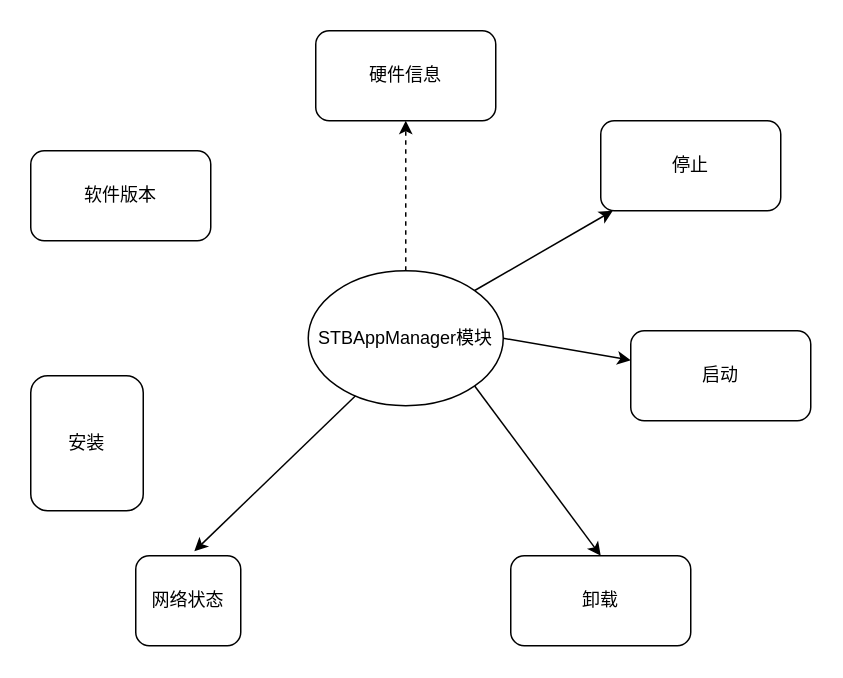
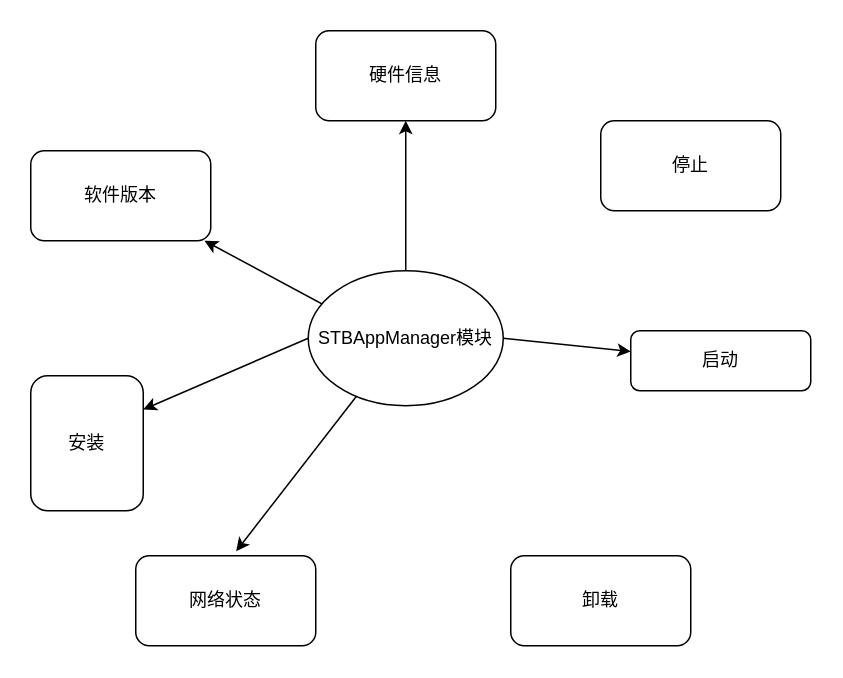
  <mxCell id="0" />
  <mxCell id="1" parent="0" />
- <mxCell id="2" style="edgeStyle=none;rounded=0;orthogonalLoop=1;jettySize=auto;html=1;exitX=0.5;exitY=0;exitDx=0;exitDy=0;entryX=0.5;entryY=1;entryDx=0;entryDy=0;dashed=1;" edge="1" parent="1" source="8" target="9"><mxGeometry relative="1" as="geometry" /></mxCell>
- <mxCell id="3" style="edgeStyle=none;rounded=0;orthogonalLoop=1;jettySize=auto;html=1;exitX=1;exitY=0;exitDx=0;exitDy=0;" edge="1" parent="1" source="8" target="15"><mxGeometry relative="1" as="geometry" /></mxCell>
+ <mxCell id="2" style="edgeStyle=none;rounded=0;orthogonalLoop=1;jettySize=auto;html=1;exitX=0.5;exitY=0;exitDx=0;exitDy=0;entryX=0.5;entryY=1;entryDx=0;entryDy=0;" edge="1" parent="1" source="8" target="9"><mxGeometry relative="1" as="geometry" /></mxCell>
  <mxCell id="4" style="edgeStyle=none;rounded=0;orthogonalLoop=1;jettySize=auto;html=1;exitX=1;exitY=0.5;exitDx=0;exitDy=0;" edge="1" parent="1" source="8" target="14"><mxGeometry relative="1" as="geometry" /></mxCell>
- <mxCell id="5" style="edgeStyle=none;rounded=0;orthogonalLoop=1;jettySize=auto;html=1;exitX=1;exitY=1;exitDx=0;exitDy=0;entryX=0.5;entryY=0;entryDx=0;entryDy=0;" edge="1" parent="1" source="8" target="13"><mxGeometry relative="1" as="geometry" /></mxCell>
+ <mxCell id="5" style="edgeStyle=none;rounded=0;orthogonalLoop=1;jettySize=auto;html=1;exitX=1;exitY=1;exitDx=0;exitDy=0;" edge="1" parent="1" source="8" target="10"><mxGeometry relative="1" as="geometry" /></mxCell>
  <mxCell id="6" style="edgeStyle=none;rounded=0;orthogonalLoop=1;jettySize=auto;html=1;entryX=0.558;entryY=-0.05;entryDx=0;entryDy=0;entryPerimeter=0;" edge="1" parent="1" target="11"><mxGeometry relative="1" as="geometry"><mxPoint x="240" y="260" as="sourcePoint" /></mxGeometry></mxCell>
+ <mxCell id="7" style="edgeStyle=none;rounded=0;orthogonalLoop=1;jettySize=auto;html=1;exitX=0;exitY=0.5;exitDx=0;exitDy=0;entryX=1;entryY=0.25;entryDx=0;entryDy=0;" edge="1" parent="1" source="8" target="12"><mxGeometry relative="1" as="geometry" /></mxCell>
  <mxCell id="8" value="&lt;p class=&quot;MsoNormal&quot;&gt;STBAppManager&lt;font face=&quot;宋体&quot;&gt;模块&lt;/font&gt;&lt;/p&gt;" style="ellipse;whiteSpace=wrap;html=1;" vertex="1" parent="1"><mxGeometry x="205" y="180" width="130" height="90" as="geometry" /></mxCell>
  <mxCell id="9" value="&lt;p class=&quot;MsoNormal&quot;&gt;&lt;font face=&quot;宋体&quot;&gt;硬件信息&lt;/font&gt;&lt;/p&gt;" style="rounded=1;whiteSpace=wrap;html=1;" vertex="1" parent="1"><mxGeometry x="210" y="20" width="120" height="60" as="geometry" /></mxCell>
  <mxCell id="10" value="&lt;p class=&quot;MsoNormal&quot;&gt;&lt;font face=&quot;宋体&quot;&gt;软件版本&lt;/font&gt;&lt;/p&gt;" style="rounded=1;whiteSpace=wrap;html=1;" vertex="1" parent="1"><mxGeometry x="20" y="100" width="120" height="60" as="geometry" /></mxCell>
- <mxCell id="11" value="&lt;p class=&quot;MsoNormal&quot;&gt;&lt;font face=&quot;宋体&quot;&gt;网络状态&lt;/font&gt;&lt;/p&gt;" style="rounded=1;whiteSpace=wrap;html=1;" vertex="1" parent="1"><mxGeometry x="90" y="370" width="70" height="60" as="geometry" /></mxCell>
+ <mxCell id="11" value="&lt;p class=&quot;MsoNormal&quot;&gt;&lt;font face=&quot;宋体&quot;&gt;网络状态&lt;/font&gt;&lt;/p&gt;" style="rounded=1;whiteSpace=wrap;html=1;" vertex="1" parent="1"><mxGeometry x="90" y="370" width="120" height="60" as="geometry" /></mxCell>
  <mxCell id="12" value="&lt;p class=&quot;MsoNormal&quot;&gt;&lt;font face=&quot;宋体&quot;&gt;安装&lt;/font&gt;&lt;/p&gt;" style="rounded=1;whiteSpace=wrap;html=1;" vertex="1" parent="1"><mxGeometry x="20" y="250" width="75" height="90" as="geometry" /></mxCell>
  <mxCell id="13" value="&lt;p class=&quot;MsoNormal&quot;&gt;&lt;font face=&quot;宋体&quot;&gt;卸载&lt;/font&gt;&lt;/p&gt;" style="rounded=1;whiteSpace=wrap;html=1;" vertex="1" parent="1"><mxGeometry x="340" y="370" width="120" height="60" as="geometry" /></mxCell>
- <mxCell id="14" value="&lt;p class=&quot;MsoNormal&quot;&gt;&lt;font face=&quot;宋体&quot;&gt;启动&lt;/font&gt;&lt;/p&gt;" style="rounded=1;whiteSpace=wrap;html=1;" vertex="1" parent="1"><mxGeometry x="420" y="220" width="120" height="60" as="geometry" /></mxCell>
+ <mxCell id="14" value="&lt;p class=&quot;MsoNormal&quot;&gt;&lt;font face=&quot;宋体&quot;&gt;启动&lt;/font&gt;&lt;/p&gt;" style="rounded=1;whiteSpace=wrap;html=1;" vertex="1" parent="1"><mxGeometry x="420" y="220" width="120" height="40" as="geometry" /></mxCell>
  <mxCell id="15" value="&lt;p class=&quot;MsoNormal&quot;&gt;&lt;font face=&quot;宋体&quot;&gt;停止&lt;/font&gt;&lt;/p&gt;" style="rounded=1;whiteSpace=wrap;html=1;" vertex="1" parent="1"><mxGeometry x="400" y="80" width="120" height="60" as="geometry" /></mxCell>
